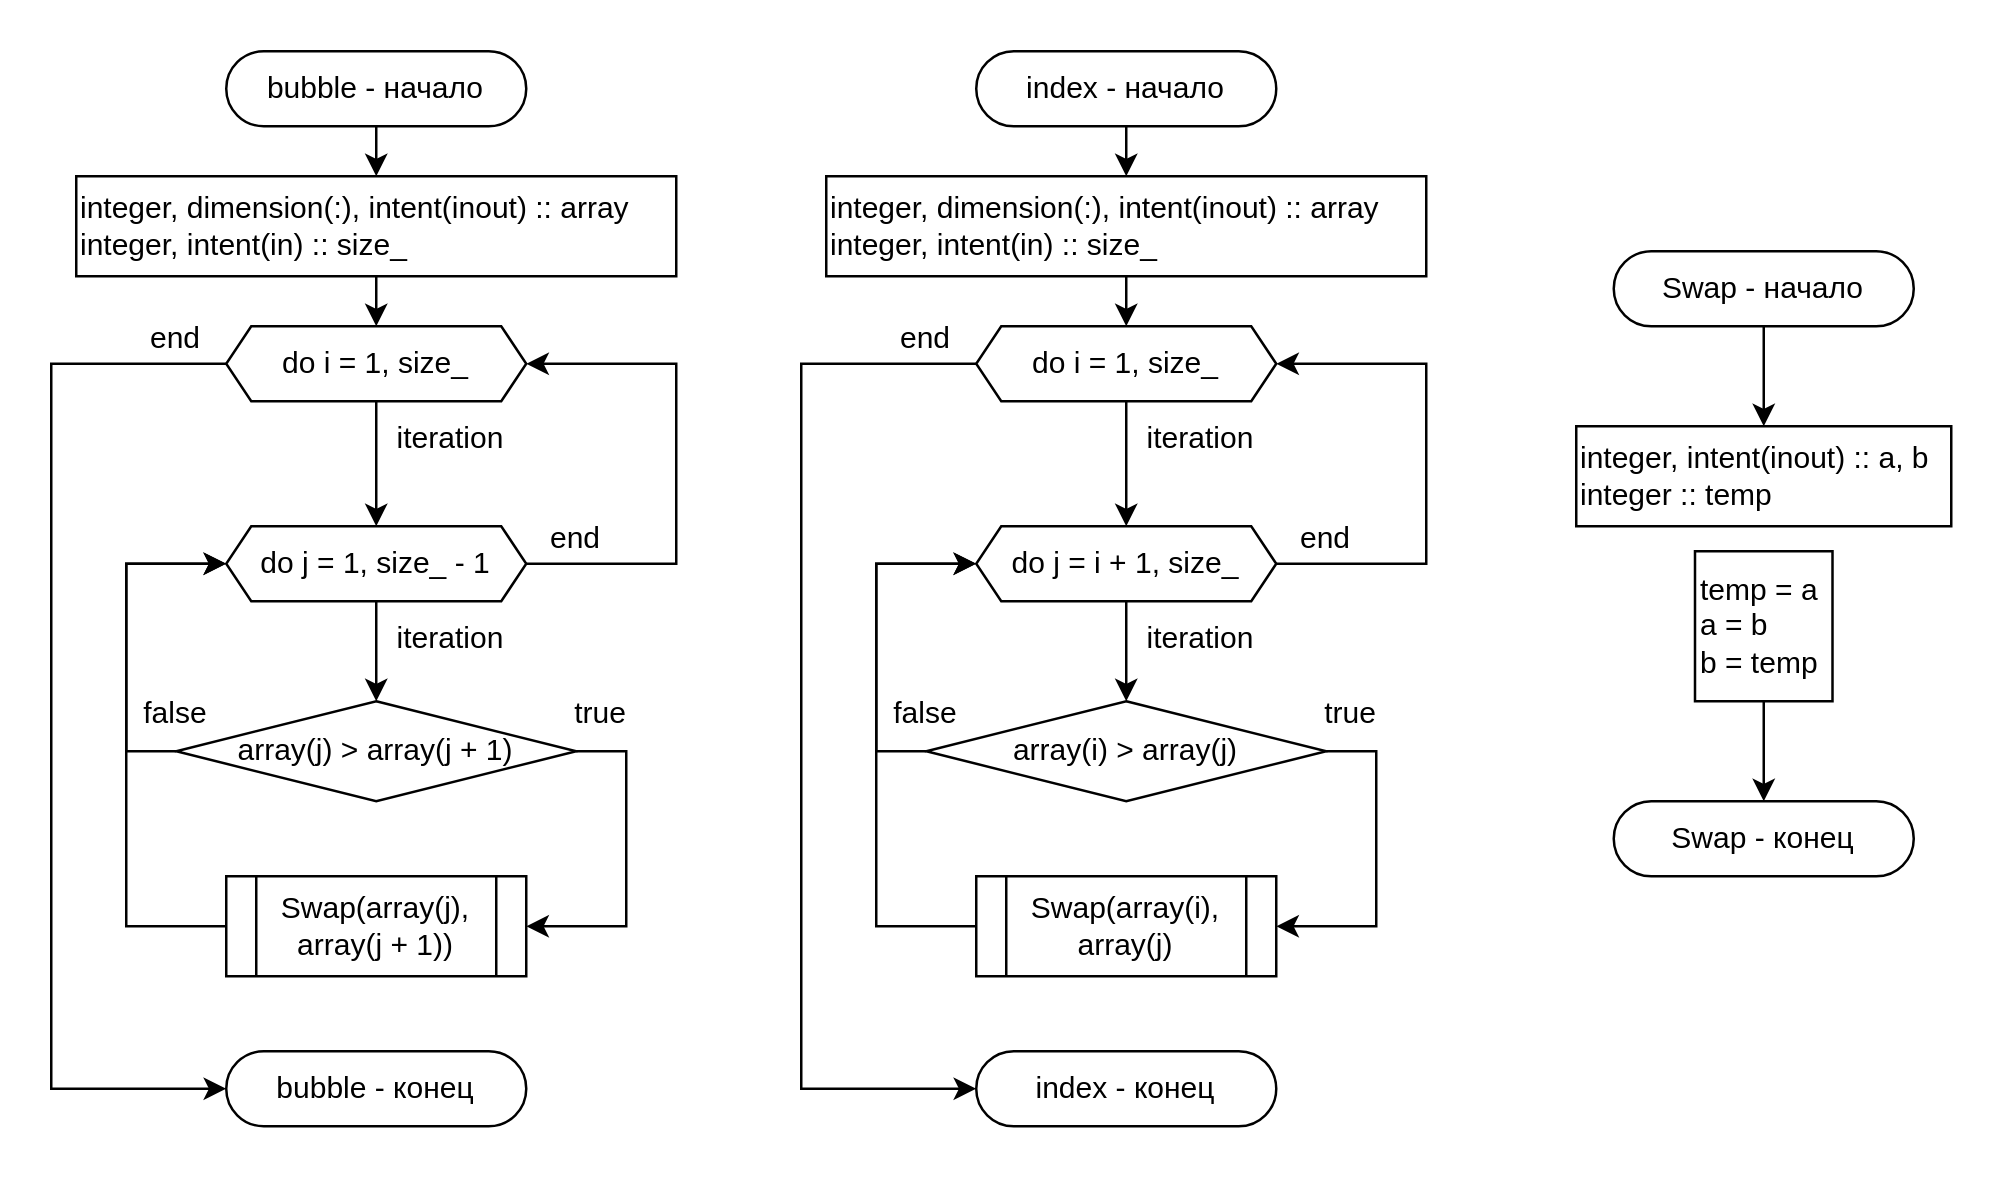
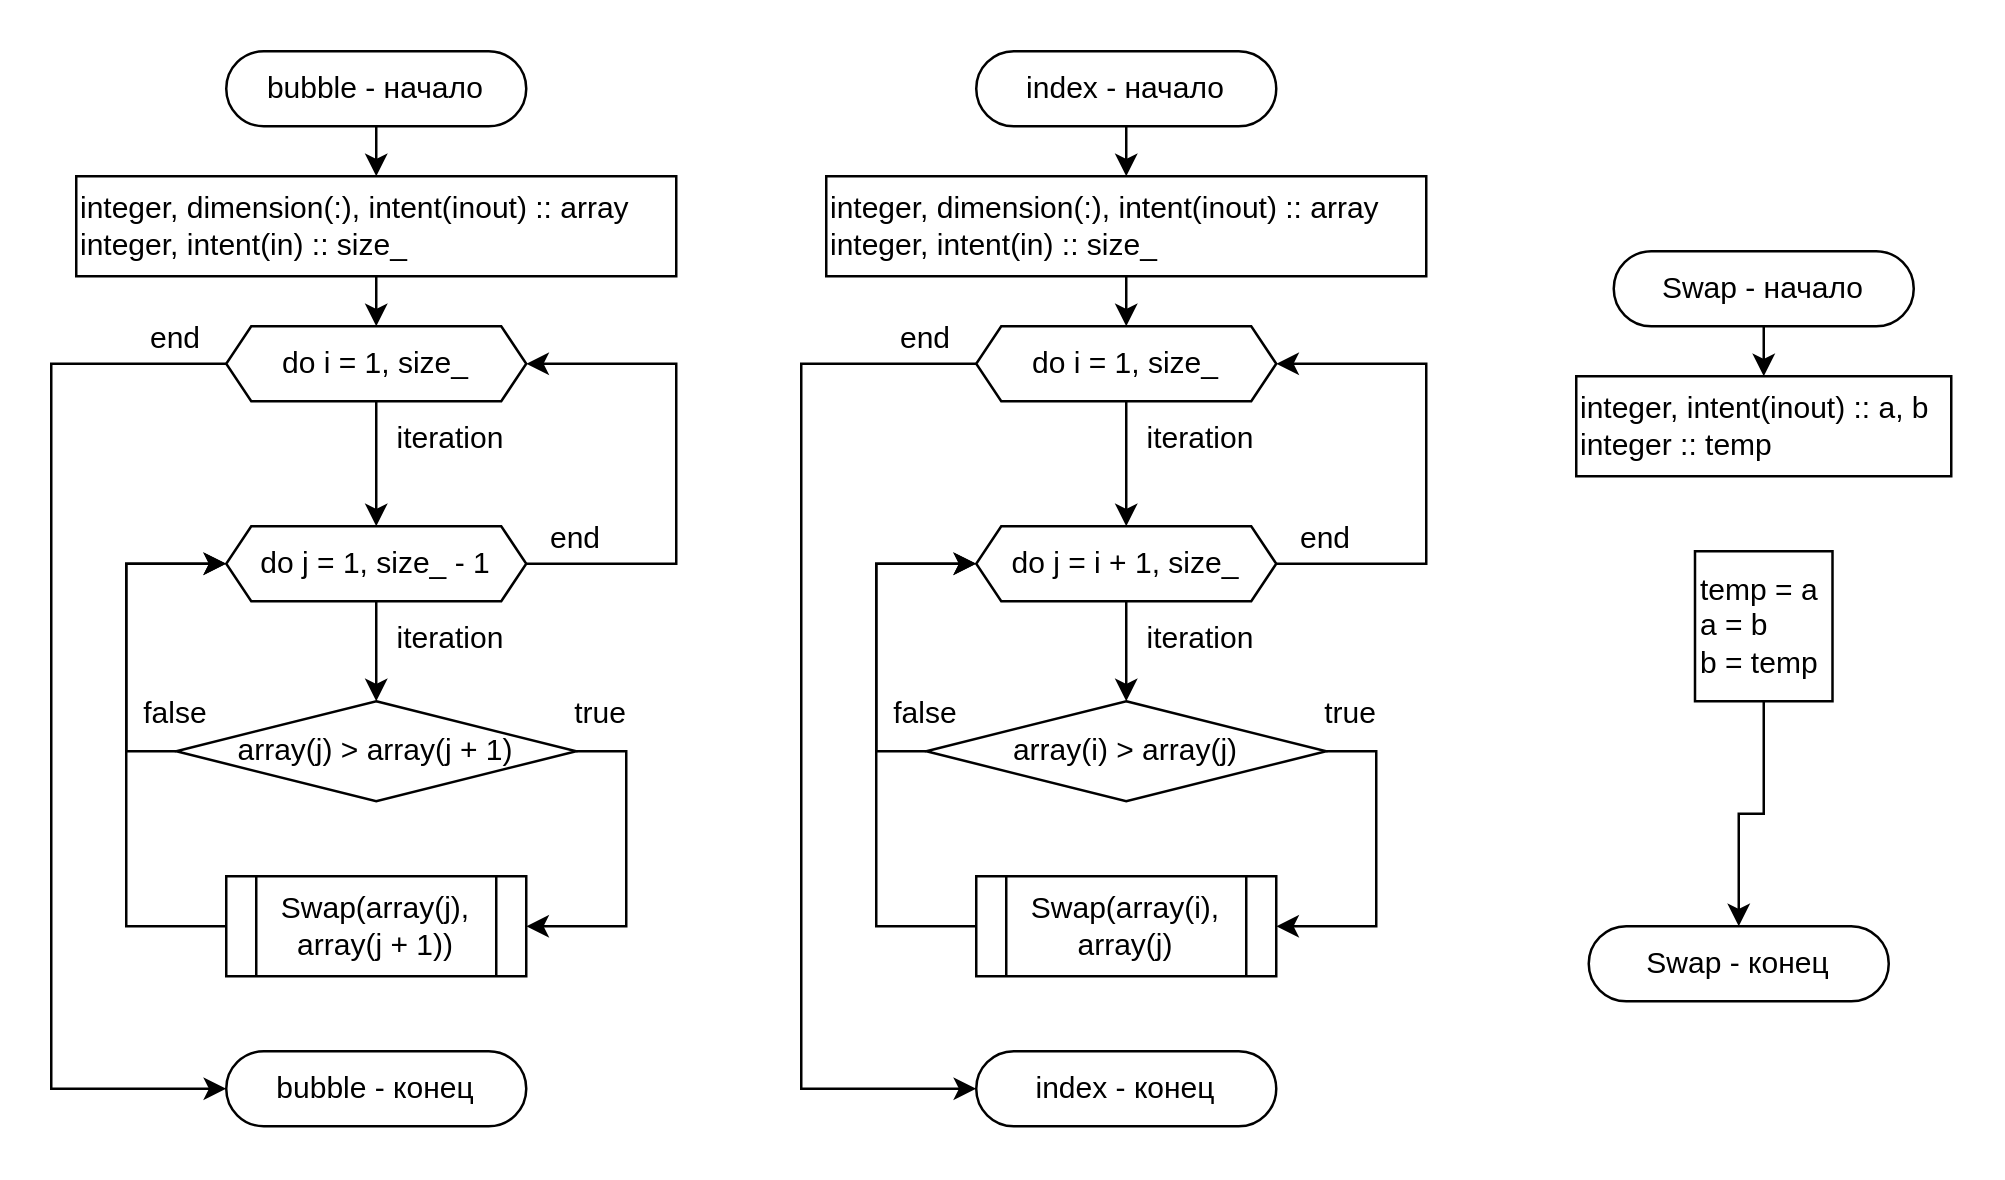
  <mxCell id="0" />
  <mxCell id="1" parent="0" />
  <mxCell id="2" style="edgeStyle=orthogonalEdgeStyle;rounded=0;orthogonalLoop=1;jettySize=auto;html=1;exitX=0.5;exitY=1;exitDx=0;exitDy=0;entryX=0.5;entryY=0;entryDx=0;entryDy=0;" edge="1" parent="1" source="3" target="5"><mxGeometry relative="1" as="geometry" /></mxCell>
  <mxCell id="3" value="bubble - начало" style="rounded=1;whiteSpace=wrap;html=1;arcSize=50;" vertex="1" parent="1"><mxGeometry x="90" y="20" width="120" height="30" as="geometry" /></mxCell>
  <mxCell id="4" style="edgeStyle=orthogonalEdgeStyle;rounded=0;orthogonalLoop=1;jettySize=auto;html=1;exitX=0.5;exitY=1;exitDx=0;exitDy=0;entryX=0.5;entryY=0;entryDx=0;entryDy=0;" edge="1" parent="1" source="5" target="8"><mxGeometry relative="1" as="geometry" /></mxCell>
  <mxCell id="5" value="&lt;div&gt;integer, dimension(:), intent(inout) :: array&lt;/div&gt;&lt;div&gt;integer, intent(in) :: size_&lt;/div&gt;" style="rounded=0;whiteSpace=wrap;html=1;align=left;" vertex="1" parent="1"><mxGeometry x="30" y="70" width="240" height="40" as="geometry" /></mxCell>
  <mxCell id="6" style="edgeStyle=orthogonalEdgeStyle;rounded=0;orthogonalLoop=1;jettySize=auto;html=1;exitX=0.5;exitY=1;exitDx=0;exitDy=0;entryX=0.5;entryY=0;entryDx=0;entryDy=0;" edge="1" parent="1" source="8" target="11"><mxGeometry relative="1" as="geometry" /></mxCell>
  <mxCell id="7" style="edgeStyle=orthogonalEdgeStyle;rounded=0;orthogonalLoop=1;jettySize=auto;html=1;exitX=0;exitY=0.5;exitDx=0;exitDy=0;entryX=0;entryY=0.5;entryDx=0;entryDy=0;" edge="1" parent="1" source="8" target="22"><mxGeometry relative="1" as="geometry"><mxPoint x="10" y="360" as="targetPoint" /><Array as="points"><mxPoint x="20" y="145" /><mxPoint x="20" y="435" /></Array></mxGeometry></mxCell>
  <mxCell id="8" value="do i = 1, size_" style="shape=hexagon;perimeter=hexagonPerimeter2;whiteSpace=wrap;html=1;fixedSize=1;size=10;" vertex="1" parent="1"><mxGeometry x="90" y="130" width="120" height="30" as="geometry" /></mxCell>
  <mxCell id="9" style="edgeStyle=orthogonalEdgeStyle;rounded=0;orthogonalLoop=1;jettySize=auto;html=1;exitX=0.5;exitY=1;exitDx=0;exitDy=0;entryX=0.5;entryY=0;entryDx=0;entryDy=0;" edge="1" parent="1" source="11" target="14"><mxGeometry relative="1" as="geometry" /></mxCell>
  <mxCell id="10" style="edgeStyle=orthogonalEdgeStyle;rounded=0;orthogonalLoop=1;jettySize=auto;html=1;exitX=1;exitY=0.5;exitDx=0;exitDy=0;entryX=1;entryY=0.5;entryDx=0;entryDy=0;" edge="1" parent="1" source="11" target="8"><mxGeometry relative="1" as="geometry"><Array as="points"><mxPoint x="270" y="225" /><mxPoint x="270" y="145" /></Array></mxGeometry></mxCell>
  <mxCell id="11" value="do j = 1, size_ - 1" style="shape=hexagon;perimeter=hexagonPerimeter2;whiteSpace=wrap;html=1;fixedSize=1;size=10;" vertex="1" parent="1"><mxGeometry x="90" y="210" width="120" height="30" as="geometry" /></mxCell>
  <mxCell id="12" style="edgeStyle=orthogonalEdgeStyle;rounded=0;orthogonalLoop=1;jettySize=auto;html=1;exitX=1;exitY=0.5;exitDx=0;exitDy=0;entryX=1;entryY=0.5;entryDx=0;entryDy=0;" edge="1" parent="1" source="14" target="18"><mxGeometry relative="1" as="geometry" /></mxCell>
  <mxCell id="13" style="edgeStyle=orthogonalEdgeStyle;rounded=0;orthogonalLoop=1;jettySize=auto;html=1;exitX=0;exitY=0.5;exitDx=0;exitDy=0;entryX=0;entryY=0.5;entryDx=0;entryDy=0;" edge="1" parent="1" source="14" target="11"><mxGeometry relative="1" as="geometry" /></mxCell>
  <mxCell id="14" value="array(j) &amp;gt; array(j + 1)" style="rhombus;whiteSpace=wrap;html=1;" vertex="1" parent="1"><mxGeometry x="70" y="280" width="160" height="40" as="geometry" /></mxCell>
  <mxCell id="15" value="true" style="text;html=1;align=center;verticalAlign=middle;whiteSpace=wrap;rounded=0;" vertex="1" parent="1"><mxGeometry x="210" y="270" width="60" height="30" as="geometry" /></mxCell>
  <mxCell id="16" value="false" style="text;html=1;align=center;verticalAlign=middle;whiteSpace=wrap;rounded=0;" vertex="1" parent="1"><mxGeometry x="40" y="270" width="60" height="30" as="geometry" /></mxCell>
  <mxCell id="17" style="edgeStyle=orthogonalEdgeStyle;rounded=0;orthogonalLoop=1;jettySize=auto;html=1;exitX=0;exitY=0.5;exitDx=0;exitDy=0;entryX=0;entryY=0.5;entryDx=0;entryDy=0;" edge="1" parent="1" source="18" target="11"><mxGeometry relative="1" as="geometry"><Array as="points"><mxPoint x="50" y="370" /><mxPoint x="50" y="225" /></Array></mxGeometry></mxCell>
  <mxCell id="18" value="Swap(array(j), array(j + 1))" style="shape=process;whiteSpace=wrap;html=1;backgroundOutline=1;" vertex="1" parent="1"><mxGeometry x="90" y="350" width="120" height="40" as="geometry" /></mxCell>
  <mxCell id="19" value="end" style="text;html=1;align=center;verticalAlign=middle;whiteSpace=wrap;rounded=0;" vertex="1" parent="1"><mxGeometry x="200" y="200" width="60" height="30" as="geometry" /></mxCell>
  <mxCell id="20" value="iteration" style="text;html=1;align=center;verticalAlign=middle;whiteSpace=wrap;rounded=0;" vertex="1" parent="1"><mxGeometry x="150" y="160" width="60" height="30" as="geometry" /></mxCell>
  <mxCell id="21" value="iteration" style="text;html=1;align=center;verticalAlign=middle;whiteSpace=wrap;rounded=0;" vertex="1" parent="1"><mxGeometry x="150" y="240" width="60" height="30" as="geometry" /></mxCell>
  <mxCell id="22" value="bubble - конец" style="rounded=1;whiteSpace=wrap;html=1;arcSize=50;" vertex="1" parent="1"><mxGeometry x="90" y="420" width="120" height="30" as="geometry" /></mxCell>
  <mxCell id="23" value="end" style="text;html=1;align=center;verticalAlign=middle;whiteSpace=wrap;rounded=0;" vertex="1" parent="1"><mxGeometry x="40" y="120" width="60" height="30" as="geometry" /></mxCell>
  <mxCell id="24" style="edgeStyle=orthogonalEdgeStyle;rounded=0;orthogonalLoop=1;jettySize=auto;html=1;exitX=0.5;exitY=1;exitDx=0;exitDy=0;entryX=0.5;entryY=0;entryDx=0;entryDy=0;" edge="1" source="25" target="27" parent="1"><mxGeometry relative="1" as="geometry" /></mxCell>
  <mxCell id="25" value="index - начало" style="rounded=1;whiteSpace=wrap;html=1;arcSize=50;" vertex="1" parent="1"><mxGeometry x="390" y="20" width="120" height="30" as="geometry" /></mxCell>
  <mxCell id="26" style="edgeStyle=orthogonalEdgeStyle;rounded=0;orthogonalLoop=1;jettySize=auto;html=1;exitX=0.5;exitY=1;exitDx=0;exitDy=0;entryX=0.5;entryY=0;entryDx=0;entryDy=0;" edge="1" source="27" target="30" parent="1"><mxGeometry relative="1" as="geometry" /></mxCell>
  <mxCell id="27" value="&lt;div&gt;integer, dimension(:), intent(inout) :: array&lt;/div&gt;&lt;div&gt;integer, intent(in) :: size_&lt;/div&gt;" style="rounded=0;whiteSpace=wrap;html=1;align=left;" vertex="1" parent="1"><mxGeometry x="330" y="70" width="240" height="40" as="geometry" /></mxCell>
  <mxCell id="28" style="edgeStyle=orthogonalEdgeStyle;rounded=0;orthogonalLoop=1;jettySize=auto;html=1;exitX=0.5;exitY=1;exitDx=0;exitDy=0;entryX=0.5;entryY=0;entryDx=0;entryDy=0;" edge="1" source="30" target="33" parent="1"><mxGeometry relative="1" as="geometry" /></mxCell>
  <mxCell id="29" style="edgeStyle=orthogonalEdgeStyle;rounded=0;orthogonalLoop=1;jettySize=auto;html=1;exitX=0;exitY=0.5;exitDx=0;exitDy=0;entryX=0;entryY=0.5;entryDx=0;entryDy=0;" edge="1" source="30" target="44" parent="1"><mxGeometry relative="1" as="geometry"><mxPoint x="310" y="360" as="targetPoint" /><Array as="points"><mxPoint x="320" y="145" /><mxPoint x="320" y="435" /></Array></mxGeometry></mxCell>
  <mxCell id="30" value="do i = 1, size_" style="shape=hexagon;perimeter=hexagonPerimeter2;whiteSpace=wrap;html=1;fixedSize=1;size=10;" vertex="1" parent="1"><mxGeometry x="390" y="130" width="120" height="30" as="geometry" /></mxCell>
  <mxCell id="31" style="edgeStyle=orthogonalEdgeStyle;rounded=0;orthogonalLoop=1;jettySize=auto;html=1;exitX=0.5;exitY=1;exitDx=0;exitDy=0;entryX=0.5;entryY=0;entryDx=0;entryDy=0;" edge="1" source="33" target="36" parent="1"><mxGeometry relative="1" as="geometry" /></mxCell>
  <mxCell id="32" style="edgeStyle=orthogonalEdgeStyle;rounded=0;orthogonalLoop=1;jettySize=auto;html=1;exitX=1;exitY=0.5;exitDx=0;exitDy=0;entryX=1;entryY=0.5;entryDx=0;entryDy=0;" edge="1" source="33" target="30" parent="1"><mxGeometry relative="1" as="geometry"><Array as="points"><mxPoint x="570" y="225" /><mxPoint x="570" y="145" /></Array></mxGeometry></mxCell>
  <mxCell id="33" value="do j = i + 1, size_" style="shape=hexagon;perimeter=hexagonPerimeter2;whiteSpace=wrap;html=1;fixedSize=1;size=10;" vertex="1" parent="1"><mxGeometry x="390" y="210" width="120" height="30" as="geometry" /></mxCell>
  <mxCell id="34" style="edgeStyle=orthogonalEdgeStyle;rounded=0;orthogonalLoop=1;jettySize=auto;html=1;exitX=1;exitY=0.5;exitDx=0;exitDy=0;entryX=1;entryY=0.5;entryDx=0;entryDy=0;" edge="1" source="36" target="40" parent="1"><mxGeometry relative="1" as="geometry" /></mxCell>
  <mxCell id="35" style="edgeStyle=orthogonalEdgeStyle;rounded=0;orthogonalLoop=1;jettySize=auto;html=1;exitX=0;exitY=0.5;exitDx=0;exitDy=0;entryX=0;entryY=0.5;entryDx=0;entryDy=0;" edge="1" source="36" target="33" parent="1"><mxGeometry relative="1" as="geometry" /></mxCell>
  <mxCell id="36" value="array(i) &amp;gt; array(j)" style="rhombus;whiteSpace=wrap;html=1;" vertex="1" parent="1"><mxGeometry x="370" y="280" width="160" height="40" as="geometry" /></mxCell>
  <mxCell id="37" value="true" style="text;html=1;align=center;verticalAlign=middle;whiteSpace=wrap;rounded=0;" vertex="1" parent="1"><mxGeometry x="510" y="270" width="60" height="30" as="geometry" /></mxCell>
  <mxCell id="38" value="false" style="text;html=1;align=center;verticalAlign=middle;whiteSpace=wrap;rounded=0;" vertex="1" parent="1"><mxGeometry x="340" y="270" width="60" height="30" as="geometry" /></mxCell>
  <mxCell id="39" style="edgeStyle=orthogonalEdgeStyle;rounded=0;orthogonalLoop=1;jettySize=auto;html=1;exitX=0;exitY=0.5;exitDx=0;exitDy=0;entryX=0;entryY=0.5;entryDx=0;entryDy=0;" edge="1" source="40" target="33" parent="1"><mxGeometry relative="1" as="geometry"><Array as="points"><mxPoint x="350" y="370" /><mxPoint x="350" y="225" /></Array></mxGeometry></mxCell>
  <mxCell id="40" value="Swap(array(i), array(j)" style="shape=process;whiteSpace=wrap;html=1;backgroundOutline=1;" vertex="1" parent="1"><mxGeometry x="390" y="350" width="120" height="40" as="geometry" /></mxCell>
  <mxCell id="41" value="end" style="text;html=1;align=center;verticalAlign=middle;whiteSpace=wrap;rounded=0;" vertex="1" parent="1"><mxGeometry x="500" y="200" width="60" height="30" as="geometry" /></mxCell>
  <mxCell id="42" value="iteration" style="text;html=1;align=center;verticalAlign=middle;whiteSpace=wrap;rounded=0;" vertex="1" parent="1"><mxGeometry x="450" y="160" width="60" height="30" as="geometry" /></mxCell>
  <mxCell id="43" value="iteration" style="text;html=1;align=center;verticalAlign=middle;whiteSpace=wrap;rounded=0;" vertex="1" parent="1"><mxGeometry x="450" y="240" width="60" height="30" as="geometry" /></mxCell>
  <mxCell id="44" value="index - конец" style="rounded=1;whiteSpace=wrap;html=1;arcSize=50;" vertex="1" parent="1"><mxGeometry x="390" y="420" width="120" height="30" as="geometry" /></mxCell>
  <mxCell id="45" value="end" style="text;html=1;align=center;verticalAlign=middle;whiteSpace=wrap;rounded=0;" vertex="1" parent="1"><mxGeometry x="340" y="120" width="60" height="30" as="geometry" /></mxCell>
  <mxCell id="46" style="edgeStyle=orthogonalEdgeStyle;rounded=0;orthogonalLoop=1;jettySize=auto;html=1;exitX=0.5;exitY=1;exitDx=0;exitDy=0;entryX=0.5;entryY=0;entryDx=0;entryDy=0;" edge="1" parent="1" source="47" target="48"><mxGeometry relative="1" as="geometry" /></mxCell>
  <mxCell id="47" value="Swap - начало" style="rounded=1;whiteSpace=wrap;html=1;arcSize=50;" vertex="1" parent="1"><mxGeometry x="645" y="100" width="120" height="30" as="geometry" /></mxCell>
- <mxCell id="48" value="&lt;div&gt;integer, intent(inout) :: a, b&lt;/div&gt;&lt;div&gt;&lt;span style=&quot;background-color: initial;&quot;&gt;integer :: temp&lt;/span&gt;&lt;/div&gt;" style="rounded=0;whiteSpace=wrap;html=1;align=left;" vertex="1" parent="1"><mxGeometry x="630" y="170" width="150" height="40" as="geometry" /></mxCell>
+ <mxCell id="48" value="&lt;div&gt;integer, intent(inout) :: a, b&lt;/div&gt;&lt;div&gt;&lt;span style=&quot;background-color: initial;&quot;&gt;integer :: temp&lt;/span&gt;&lt;/div&gt;" style="rounded=0;whiteSpace=wrap;html=1;align=left;" vertex="1" parent="1"><mxGeometry x="630" y="150" width="150" height="40" as="geometry" /></mxCell>
  <mxCell id="49" style="edgeStyle=orthogonalEdgeStyle;rounded=0;orthogonalLoop=1;jettySize=auto;html=1;exitX=0.5;exitY=1;exitDx=0;exitDy=0;entryX=0.5;entryY=0;entryDx=0;entryDy=0;" edge="1" parent="1" source="50" target="51"><mxGeometry relative="1" as="geometry" /></mxCell>
  <mxCell id="50" value="&lt;div&gt;temp = a&lt;/div&gt;&lt;div&gt;a = b&lt;/div&gt;&lt;div&gt;b = temp&lt;/div&gt;" style="rounded=0;whiteSpace=wrap;html=1;align=left;" vertex="1" parent="1"><mxGeometry x="677.5" y="220" width="55" height="60" as="geometry" /></mxCell>
- <mxCell id="51" value="Swap - конец" style="rounded=1;whiteSpace=wrap;html=1;arcSize=50;" vertex="1" parent="1"><mxGeometry x="645" y="320" width="120" height="30" as="geometry" /></mxCell>
+ <mxCell id="51" value="Swap - конец" style="rounded=1;whiteSpace=wrap;html=1;arcSize=50;" vertex="1" parent="1"><mxGeometry x="635" y="370" width="120" height="30" as="geometry" /></mxCell>
